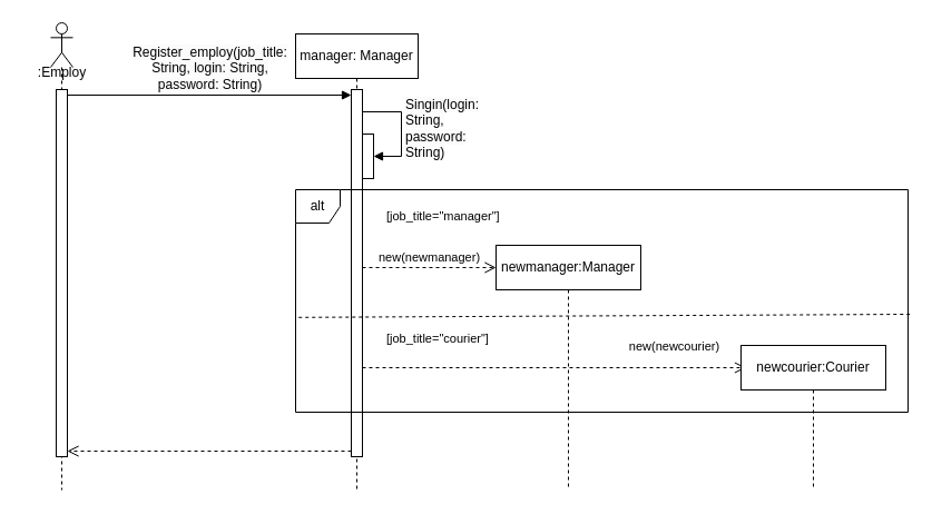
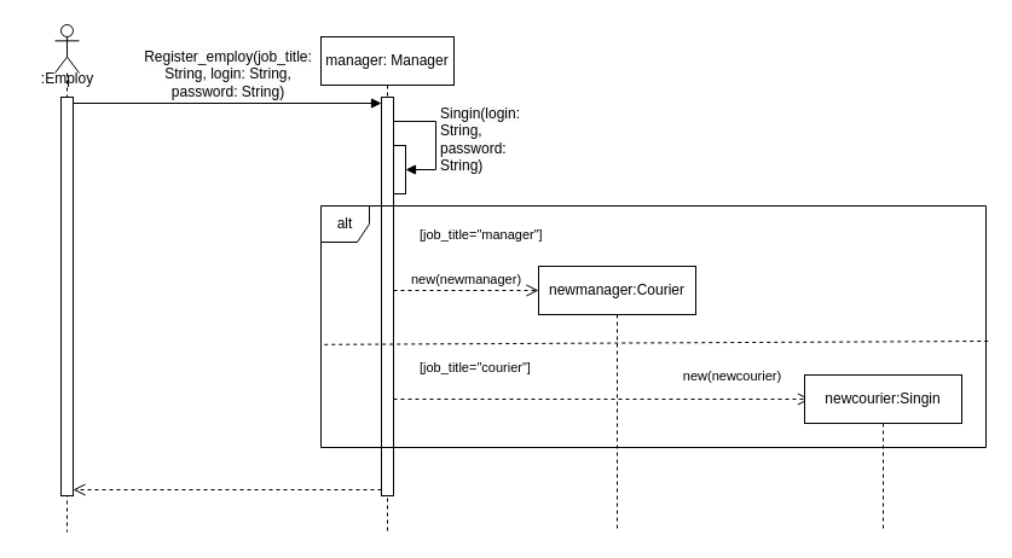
  <mxCell id="0" />
  <mxCell id="1" parent="0" />
  <mxCell id="2" value="" style="shape=umlLifeline;perimeter=lifelinePerimeter;whiteSpace=wrap;html=1;container=1;dropTarget=0;collapsible=0;recursiveResize=0;outlineConnect=0;portConstraint=eastwest;newEdgeStyle={&quot;curved&quot;:0,&quot;rounded&quot;:0};participant=umlActor;" parent="1" vertex="1"><mxGeometry x="45" y="20" width="20" height="420" as="geometry" /></mxCell>
  <mxCell id="3" value="" style="html=1;points=[[0,0,0,0,5],[0,1,0,0,-5],[1,0,0,0,5],[1,1,0,0,-5]];perimeter=orthogonalPerimeter;outlineConnect=0;targetShapes=umlLifeline;portConstraint=eastwest;newEdgeStyle={&quot;curved&quot;:0,&quot;rounded&quot;:0};" parent="2" vertex="1"><mxGeometry x="5" y="60" width="10" height="330" as="geometry" /></mxCell>
  <mxCell id="4" value=":Employ" style="text;html=1;align=center;verticalAlign=middle;resizable=0;points=[];autosize=1;strokeColor=none;fillColor=none;" parent="1" vertex="1"><mxGeometry x="20" y="50" width="70" height="30" as="geometry" /></mxCell>
  <mxCell id="5" value="manager: Manager" style="shape=umlLifeline;perimeter=lifelinePerimeter;whiteSpace=wrap;html=1;container=1;dropTarget=0;collapsible=0;recursiveResize=0;outlineConnect=0;portConstraint=eastwest;newEdgeStyle={&quot;curved&quot;:0,&quot;rounded&quot;:0};" parent="1" vertex="1"><mxGeometry x="265" y="30" width="110" height="410" as="geometry" /></mxCell>
  <mxCell id="6" value="" style="html=1;points=[[0,0,0,0,5],[0,1,0,0,-5],[1,0,0,0,5],[1,1,0,0,-5]];perimeter=orthogonalPerimeter;outlineConnect=0;targetShapes=umlLifeline;portConstraint=eastwest;newEdgeStyle={&quot;curved&quot;:0,&quot;rounded&quot;:0};" parent="5" vertex="1"><mxGeometry x="50" y="50" width="10" height="330" as="geometry" /></mxCell>
  <mxCell id="7" value="" style="html=1;points=[[0,0,0,0,5],[0,1,0,0,-5],[1,0,0,0,5],[1,1,0,0,-5]];perimeter=orthogonalPerimeter;outlineConnect=0;targetShapes=umlLifeline;portConstraint=eastwest;newEdgeStyle={&quot;curved&quot;:0,&quot;rounded&quot;:0};" parent="5" vertex="1"><mxGeometry x="60" y="90" width="10" height="40" as="geometry" /></mxCell>
  <mxCell id="8" value="&lt;span style=&quot;font-size: 12px; text-wrap-mode: wrap; background-color: rgb(251, 251, 251);&quot;&gt;Singin(login: String, password: String)&lt;/span&gt;" style="html=1;align=left;spacingLeft=2;endArrow=block;rounded=0;edgeStyle=orthogonalEdgeStyle;curved=0;rounded=0;" parent="5" source="6" target="7" edge="1"><mxGeometry relative="1" as="geometry"><mxPoint x="65" y="70" as="sourcePoint" /><Array as="points"><mxPoint x="95" y="70" /><mxPoint x="95" y="110" /></Array></mxGeometry></mxCell>
  <mxCell id="9" value="&lt;span style=&quot;font-size: 12px; text-align: left; text-wrap-mode: wrap; background-color: rgb(251, 251, 251);&quot;&gt;Register_employ(job_title: String, login: String, password: String)&lt;/span&gt;" style="html=1;verticalAlign=bottom;endArrow=block;curved=0;rounded=0;exitX=1;exitY=0;exitDx=0;exitDy=5;exitPerimeter=0;entryX=0;entryY=0;entryDx=0;entryDy=5;entryPerimeter=0;" parent="1" source="3" target="6" edge="1"><mxGeometry width="80" relative="1" as="geometry"><mxPoint x="65" y="90" as="sourcePoint" /><mxPoint x="285" y="90" as="targetPoint" /></mxGeometry></mxCell>
  <mxCell id="10" value="alt" style="shape=umlFrame;whiteSpace=wrap;html=1;pointerEvents=0;width=40;height=30;" parent="1" vertex="1"><mxGeometry x="265" y="170" width="550" height="200" as="geometry" /></mxCell>
  <mxCell id="11" value="new(newmanager)" style="html=1;verticalAlign=bottom;endArrow=open;dashed=1;endSize=8;curved=0;rounded=0;" parent="1" edge="1"><mxGeometry relative="1" as="geometry"><mxPoint x="325" y="240" as="sourcePoint" /><mxPoint x="445" y="240" as="targetPoint" /></mxGeometry></mxCell>
- <mxCell id="12" value="newmanager:Manager" style="shape=umlLifeline;perimeter=lifelinePerimeter;whiteSpace=wrap;html=1;container=1;dropTarget=0;collapsible=0;recursiveResize=0;outlineConnect=0;portConstraint=eastwest;newEdgeStyle={&quot;curved&quot;:0,&quot;rounded&quot;:0};" parent="1" vertex="1"><mxGeometry x="445" y="220" width="130" height="220" as="geometry" /></mxCell>
+ <mxCell id="12" value="newmanager:Courier" style="shape=umlLifeline;perimeter=lifelinePerimeter;whiteSpace=wrap;html=1;container=1;dropTarget=0;collapsible=0;recursiveResize=0;outlineConnect=0;portConstraint=eastwest;newEdgeStyle={&quot;curved&quot;:0,&quot;rounded&quot;:0};" parent="1" vertex="1"><mxGeometry x="445" y="220" width="130" height="220" as="geometry" /></mxCell>
  <mxCell id="13" value="new(newcourier)" style="html=1;verticalAlign=bottom;endArrow=open;dashed=1;endSize=8;curved=0;rounded=0;" parent="1" edge="1"><mxGeometry x="0.625" y="10" relative="1" as="geometry"><mxPoint x="325" y="330" as="sourcePoint" /><mxPoint x="669.5" y="330" as="targetPoint" /><mxPoint as="offset" /></mxGeometry></mxCell>
- <mxCell id="14" value="newcourier:Courier" style="shape=umlLifeline;perimeter=lifelinePerimeter;whiteSpace=wrap;html=1;container=1;dropTarget=0;collapsible=0;recursiveResize=0;outlineConnect=0;portConstraint=eastwest;newEdgeStyle={&quot;curved&quot;:0,&quot;rounded&quot;:0};" parent="1" vertex="1"><mxGeometry x="665" y="310" width="130" height="130" as="geometry" /></mxCell>
+ <mxCell id="14" value="newcourier:Singin" style="shape=umlLifeline;perimeter=lifelinePerimeter;whiteSpace=wrap;html=1;container=1;dropTarget=0;collapsible=0;recursiveResize=0;outlineConnect=0;portConstraint=eastwest;newEdgeStyle={&quot;curved&quot;:0,&quot;rounded&quot;:0};" parent="1" vertex="1"><mxGeometry x="665" y="310" width="130" height="130" as="geometry" /></mxCell>
  <mxCell id="15" value="" style="endArrow=none;dashed=1;html=1;rounded=0;entryX=1.003;entryY=0.56;entryDx=0;entryDy=0;entryPerimeter=0;exitX=0.005;exitY=0.574;exitDx=0;exitDy=0;exitPerimeter=0;" parent="1" source="10" target="10" edge="1"><mxGeometry width="50" height="50" relative="1" as="geometry"><mxPoint x="325" y="290" as="sourcePoint" /><mxPoint x="575" y="260" as="targetPoint" /></mxGeometry></mxCell>
  <mxCell id="16" value="&lt;span style=&quot;color: rgb(0, 0, 0); font-family: Helvetica; font-size: 11px; font-style: normal; font-variant-ligatures: normal; font-variant-caps: normal; font-weight: 400; letter-spacing: normal; orphans: 2; text-align: center; text-indent: 0px; text-transform: none; widows: 2; word-spacing: 0px; -webkit-text-stroke-width: 0px; white-space: nowrap; background-color: rgb(255, 255, 255); text-decoration-thickness: initial; text-decoration-style: initial; text-decoration-color: initial; display: inline !important; float: none;&quot;&gt;[job_title=&quot;courier&quot;]&lt;/span&gt;" style="text;whiteSpace=wrap;html=1;" parent="1" vertex="1"><mxGeometry x="345" y="290" width="100" height="30" as="geometry" /></mxCell>
  <mxCell id="17" value="&lt;span style=&quot;color: rgb(0, 0, 0); font-family: Helvetica; font-size: 11px; font-style: normal; font-variant-ligatures: normal; font-variant-caps: normal; font-weight: 400; letter-spacing: normal; orphans: 2; text-align: center; text-indent: 0px; text-transform: none; widows: 2; word-spacing: 0px; -webkit-text-stroke-width: 0px; white-space: nowrap; background-color: rgb(255, 255, 255); text-decoration-thickness: initial; text-decoration-style: initial; text-decoration-color: initial; display: inline !important; float: none;&quot;&gt;[job_title=&quot;manager&quot;]&lt;/span&gt;" style="text;whiteSpace=wrap;html=1;" parent="1" vertex="1"><mxGeometry x="345" y="180" width="110" height="30" as="geometry" /></mxCell>
  <mxCell id="18" value="" style="html=1;verticalAlign=bottom;endArrow=open;dashed=1;endSize=8;curved=0;rounded=0;exitX=0;exitY=1;exitDx=0;exitDy=-5;exitPerimeter=0;entryX=1;entryY=1;entryDx=0;entryDy=-5;entryPerimeter=0;" parent="1" source="6" target="3" edge="1"><mxGeometry relative="1" as="geometry"><mxPoint x="245" y="410" as="sourcePoint" /><mxPoint x="165" y="410" as="targetPoint" /></mxGeometry></mxCell>
